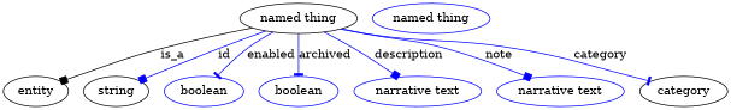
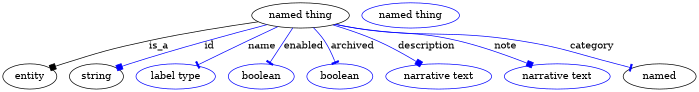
  digraph {
    node [color=blue]
    edge [arrowhead=box color=blue style=solid]
    n1 [height=0.5 label="named thing" width=1.9318 color=""]
    entity [height=0.5 width=1.0652 color=""]
    n3 [color=black height=0.5 label=string width=1.0652]
+   n4 [height=0.5 label="label type" width=1.5707]
    n5 [height=0.5 label=boolean width=1.2999]
    n6 [height=0.5 label=boolean width=1.2999]
    n7 [height=0.5 label="narrative text" width=2.0943]
    n8 [height=0.5 label="narrative text" width=2.0943]
-   category [height=0.5 width=1.4443 color=""]
+   category [height=0.5 width=1.4443 label=named color=""]
    n10 [height=0.5 label="named thing" width=1.9318]
    n1 -> entity [label=is_a color="" style=""]
    n1 -> n3 [label=id]
+   n1 -> n4 [arrowhead=tee label=name]
    n1 -> n5 [arrowhead=tee label=enabled]
    n1 -> n6 [arrowhead=tee label=archived]
    n1 -> n7 [label=description]
    n1 -> n8 [label=note]
    n1 -> category [arrowhead=tee label=category]
  }
